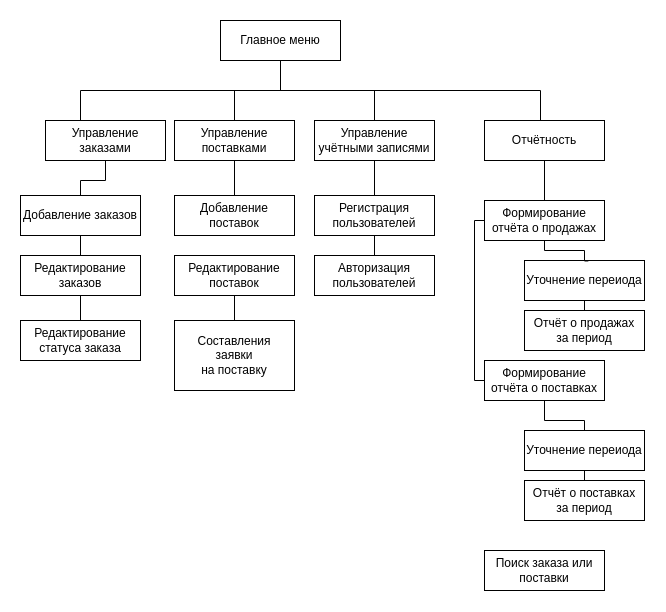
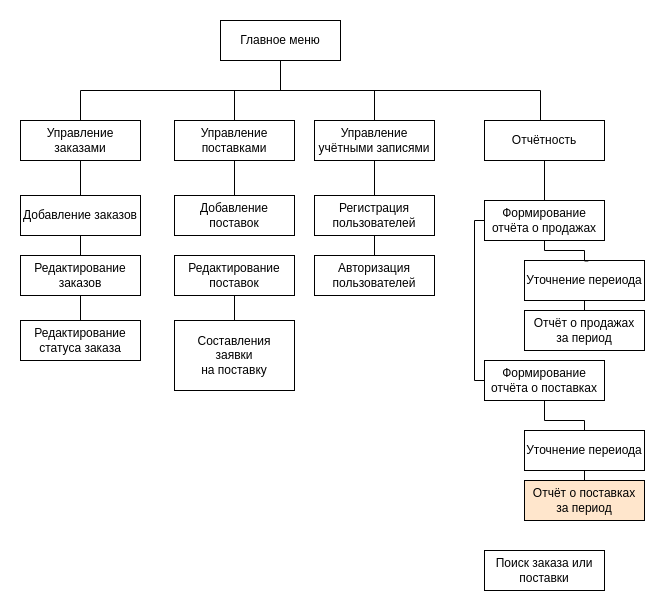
  <mxCell id="0" />
  <mxCell id="1" parent="0" />
  <mxCell id="2" style="edgeStyle=orthogonalEdgeStyle;rounded=0;orthogonalLoop=1;jettySize=auto;html=1;entryX=0.5;entryY=0;entryDx=0;entryDy=0;endArrow=none;endFill=0;" parent="1" source="6" target="8" edge="1"><mxGeometry relative="1" as="geometry"><Array as="points"><mxPoint x="280" y="90" /><mxPoint x="234" y="90" /></Array></mxGeometry></mxCell>
  <mxCell id="3" style="edgeStyle=orthogonalEdgeStyle;rounded=0;orthogonalLoop=1;jettySize=auto;html=1;entryX=0.5;entryY=0;entryDx=0;entryDy=0;endArrow=none;endFill=0;" parent="1" source="6" target="10" edge="1"><mxGeometry relative="1" as="geometry"><Array as="points"><mxPoint x="280" y="90" /><mxPoint x="540" y="90" /><mxPoint x="540" y="120" /></Array></mxGeometry></mxCell>
  <mxCell id="4" style="edgeStyle=orthogonalEdgeStyle;rounded=0;orthogonalLoop=1;jettySize=auto;html=1;endArrow=none;endFill=0;" parent="1" source="6" target="26" edge="1"><mxGeometry relative="1" as="geometry" /></mxCell>
  <mxCell id="5" style="edgeStyle=orthogonalEdgeStyle;rounded=0;orthogonalLoop=1;jettySize=auto;html=1;entryX=0.5;entryY=0;entryDx=0;entryDy=0;endArrow=none;endFill=0;" parent="1" source="6" target="33" edge="1"><mxGeometry relative="1" as="geometry"><Array as="points"><mxPoint x="280" y="90" /><mxPoint x="80" y="90" /></Array></mxGeometry></mxCell>
  <mxCell id="6" value="Главное меню" style="rounded=0;whiteSpace=wrap;html=1;" parent="1" vertex="1"><mxGeometry x="220" y="20" width="120" height="40" as="geometry" /></mxCell>
  <mxCell id="7" style="edgeStyle=orthogonalEdgeStyle;rounded=0;orthogonalLoop=1;jettySize=auto;html=1;endArrow=none;endFill=0;" parent="1" source="8" target="22" edge="1"><mxGeometry relative="1" as="geometry" /></mxCell>
  <mxCell id="8" value="Управление поставками" style="rounded=0;whiteSpace=wrap;html=1;" parent="1" vertex="1"><mxGeometry x="174" y="120" width="120" height="40" as="geometry" /></mxCell>
  <mxCell id="9" style="edgeStyle=orthogonalEdgeStyle;rounded=0;orthogonalLoop=1;jettySize=auto;html=1;entryX=0.5;entryY=0;entryDx=0;entryDy=0;endArrow=none;endFill=0;" parent="1" source="10" target="12" edge="1"><mxGeometry relative="1" as="geometry" /></mxCell>
  <mxCell id="10" value="Отчётность" style="rounded=0;whiteSpace=wrap;html=1;" parent="1" vertex="1"><mxGeometry x="484" y="120" width="120" height="40" as="geometry" /></mxCell>
  <mxCell id="11" style="edgeStyle=orthogonalEdgeStyle;rounded=0;orthogonalLoop=1;jettySize=auto;html=1;entryX=0;entryY=0.5;entryDx=0;entryDy=0;endArrow=none;endFill=0;" parent="1" source="12" target="14" edge="1"><mxGeometry relative="1" as="geometry"><Array as="points"><mxPoint x="474" y="220" /><mxPoint x="474" y="380" /></Array></mxGeometry></mxCell>
  <mxCell id="12" value="Формирование отчёта о продажах" style="rounded=0;whiteSpace=wrap;html=1;" parent="1" vertex="1"><mxGeometry x="484" y="200" width="120" height="40" as="geometry" /></mxCell>
  <mxCell id="13" style="edgeStyle=orthogonalEdgeStyle;rounded=0;orthogonalLoop=1;jettySize=auto;html=1;entryX=0.5;entryY=0;entryDx=0;entryDy=0;endArrow=none;endFill=0;" parent="1" source="14" target="16" edge="1"><mxGeometry relative="1" as="geometry" /></mxCell>
  <mxCell id="14" value="Формирование отчёта о поставках" style="rounded=0;whiteSpace=wrap;html=1;" parent="1" vertex="1"><mxGeometry x="484" y="360" width="120" height="40" as="geometry" /></mxCell>
  <mxCell id="15" style="edgeStyle=orthogonalEdgeStyle;rounded=0;orthogonalLoop=1;jettySize=auto;html=1;entryX=0.5;entryY=0;entryDx=0;entryDy=0;endArrow=none;endFill=0;" parent="1" source="16" target="17" edge="1"><mxGeometry relative="1" as="geometry" /></mxCell>
  <mxCell id="16" value="Уточнение переиода" style="rounded=0;whiteSpace=wrap;html=1;" parent="1" vertex="1"><mxGeometry x="524" y="430" width="120" height="40" as="geometry" /></mxCell>
- <mxCell id="17" value="Отчёт о поставках&lt;br&gt;за период" style="rounded=0;whiteSpace=wrap;html=1;" parent="1" vertex="1"><mxGeometry x="524" y="480" width="120" height="40" as="geometry" /></mxCell>
+ <mxCell id="17" value="Отчёт о поставках&lt;br&gt;за период" style="rounded=0;whiteSpace=wrap;html=1;fillColor=#ffe6cc;" parent="1" vertex="1"><mxGeometry x="524" y="480" width="120" height="40" as="geometry" /></mxCell>
  <mxCell id="18" style="edgeStyle=orthogonalEdgeStyle;rounded=0;orthogonalLoop=1;jettySize=auto;html=1;entryX=0.5;entryY=0;entryDx=0;entryDy=0;endArrow=none;endFill=0;" parent="1" source="19" target="20" edge="1"><mxGeometry relative="1" as="geometry" /></mxCell>
  <mxCell id="19" value="Уточнение переиода" style="rounded=0;whiteSpace=wrap;html=1;" parent="1" vertex="1"><mxGeometry x="524" y="260" width="120" height="40" as="geometry" /></mxCell>
  <mxCell id="20" value="Отчёт о продажах &lt;br&gt;за период" style="rounded=0;whiteSpace=wrap;html=1;" parent="1" vertex="1"><mxGeometry x="524" y="310" width="120" height="40" as="geometry" /></mxCell>
  <mxCell id="21" style="edgeStyle=orthogonalEdgeStyle;rounded=0;orthogonalLoop=1;jettySize=auto;html=1;entryX=0.532;entryY=0.012;entryDx=0;entryDy=0;entryPerimeter=0;endArrow=none;endFill=0;" parent="1" source="12" target="19" edge="1"><mxGeometry relative="1" as="geometry"><Array as="points"><mxPoint x="544" y="250" /><mxPoint x="584" y="250" /><mxPoint x="584" y="261" /></Array></mxGeometry></mxCell>
  <mxCell id="22" value="Добавление поставок" style="rounded=0;whiteSpace=wrap;html=1;" parent="1" vertex="1"><mxGeometry x="174" y="195" width="120" height="40" as="geometry" /></mxCell>
  <mxCell id="23" style="edgeStyle=orthogonalEdgeStyle;rounded=0;orthogonalLoop=1;jettySize=auto;html=1;endArrow=none;endFill=0;" parent="1" source="24" target="30" edge="1"><mxGeometry relative="1" as="geometry" /></mxCell>
  <mxCell id="24" value="Редактирование&lt;br&gt;поставок" style="rounded=0;whiteSpace=wrap;html=1;" parent="1" vertex="1"><mxGeometry x="174" y="255" width="120" height="40" as="geometry" /></mxCell>
  <mxCell id="25" style="edgeStyle=orthogonalEdgeStyle;rounded=0;orthogonalLoop=1;jettySize=auto;html=1;entryX=0.5;entryY=0;entryDx=0;entryDy=0;endArrow=none;endFill=0;" parent="1" source="26" target="28" edge="1"><mxGeometry relative="1" as="geometry" /></mxCell>
  <mxCell id="26" value="Управление учётными записями" style="rounded=0;whiteSpace=wrap;html=1;" parent="1" vertex="1"><mxGeometry x="314" y="120" width="120" height="40" as="geometry" /></mxCell>
  <mxCell id="27" style="edgeStyle=orthogonalEdgeStyle;rounded=0;orthogonalLoop=1;jettySize=auto;html=1;endArrow=none;endFill=0;" parent="1" source="28" target="29" edge="1"><mxGeometry relative="1" as="geometry" /></mxCell>
  <mxCell id="28" value="Регистрация пользователей" style="rounded=0;whiteSpace=wrap;html=1;" parent="1" vertex="1"><mxGeometry x="314" y="195" width="120" height="40" as="geometry" /></mxCell>
  <mxCell id="29" value="Авторизация пользователей" style="rounded=0;whiteSpace=wrap;html=1;" parent="1" vertex="1"><mxGeometry x="314" y="255" width="120" height="40" as="geometry" /></mxCell>
  <mxCell id="30" value="Составления &lt;br&gt;заявки &lt;br&gt;на поставку" style="rounded=0;whiteSpace=wrap;html=1;" parent="1" vertex="1"><mxGeometry x="174" y="320" width="120" height="70" as="geometry" /></mxCell>
  <mxCell id="31" value="Поиск заказа или поставки" style="rounded=0;whiteSpace=wrap;html=1;" parent="1" vertex="1"><mxGeometry x="484" y="550" width="120" height="40" as="geometry" /></mxCell>
  <mxCell id="32" style="edgeStyle=orthogonalEdgeStyle;rounded=0;orthogonalLoop=1;jettySize=auto;html=1;entryX=0.5;entryY=0;entryDx=0;entryDy=0;endArrow=none;endFill=0;" parent="1" source="33" target="35" edge="1"><mxGeometry relative="1" as="geometry" /></mxCell>
- <mxCell id="33" value="Управление заказами" style="rounded=0;whiteSpace=wrap;html=1;" parent="1" vertex="1"><mxGeometry x="45" y="120" width="120" height="40" as="geometry" /></mxCell>
+ <mxCell id="33" value="Управление заказами" style="rounded=0;whiteSpace=wrap;html=1;" parent="1" vertex="1"><mxGeometry x="20" y="120" width="120" height="40" as="geometry" /></mxCell>
  <mxCell id="34" style="edgeStyle=orthogonalEdgeStyle;rounded=0;orthogonalLoop=1;jettySize=auto;html=1;entryX=0.5;entryY=0;entryDx=0;entryDy=0;endArrow=none;endFill=0;" parent="1" source="35" target="37" edge="1"><mxGeometry relative="1" as="geometry" /></mxCell>
  <mxCell id="35" value="Добавление заказов" style="rounded=0;whiteSpace=wrap;html=1;" parent="1" vertex="1"><mxGeometry x="20" y="195" width="120" height="40" as="geometry" /></mxCell>
  <mxCell id="36" style="edgeStyle=orthogonalEdgeStyle;rounded=0;orthogonalLoop=1;jettySize=auto;html=1;entryX=0.5;entryY=0;entryDx=0;entryDy=0;endArrow=none;endFill=0;" parent="1" source="37" target="38" edge="1"><mxGeometry relative="1" as="geometry" /></mxCell>
  <mxCell id="37" value="Редактирование&lt;br&gt;заказов" style="rounded=0;whiteSpace=wrap;html=1;" parent="1" vertex="1"><mxGeometry x="20" y="255" width="120" height="40" as="geometry" /></mxCell>
  <mxCell id="38" value="Редактирование&lt;br&gt;статуса заказа" style="rounded=0;whiteSpace=wrap;html=1;" parent="1" vertex="1"><mxGeometry x="20" y="320" width="120" height="40" as="geometry" /></mxCell>
